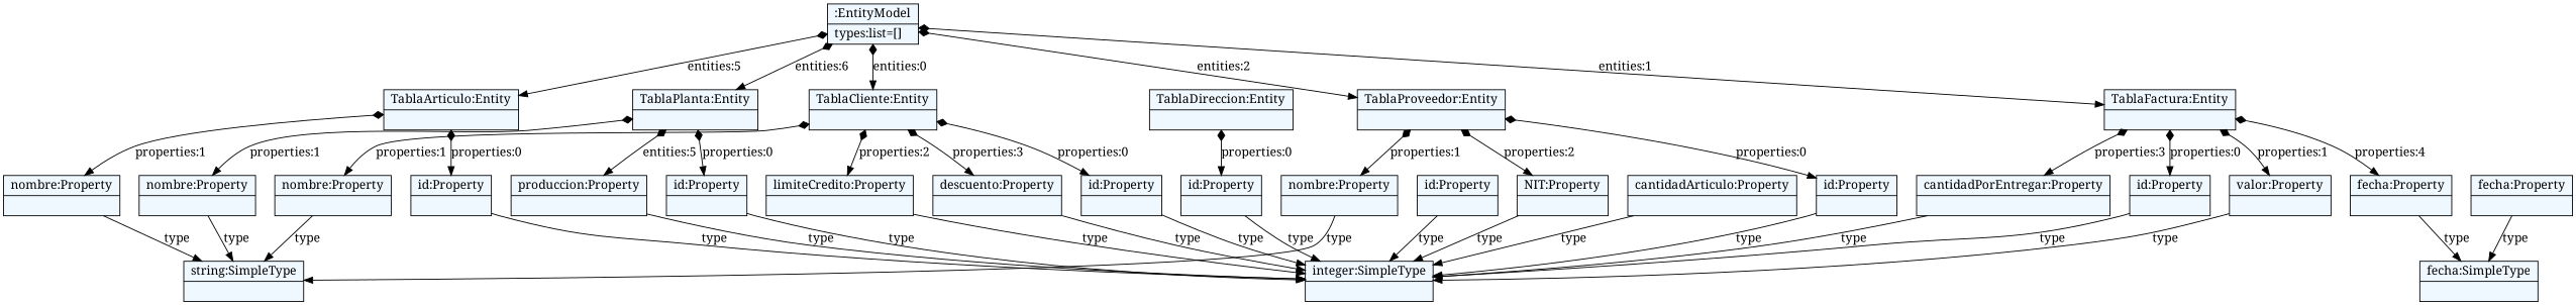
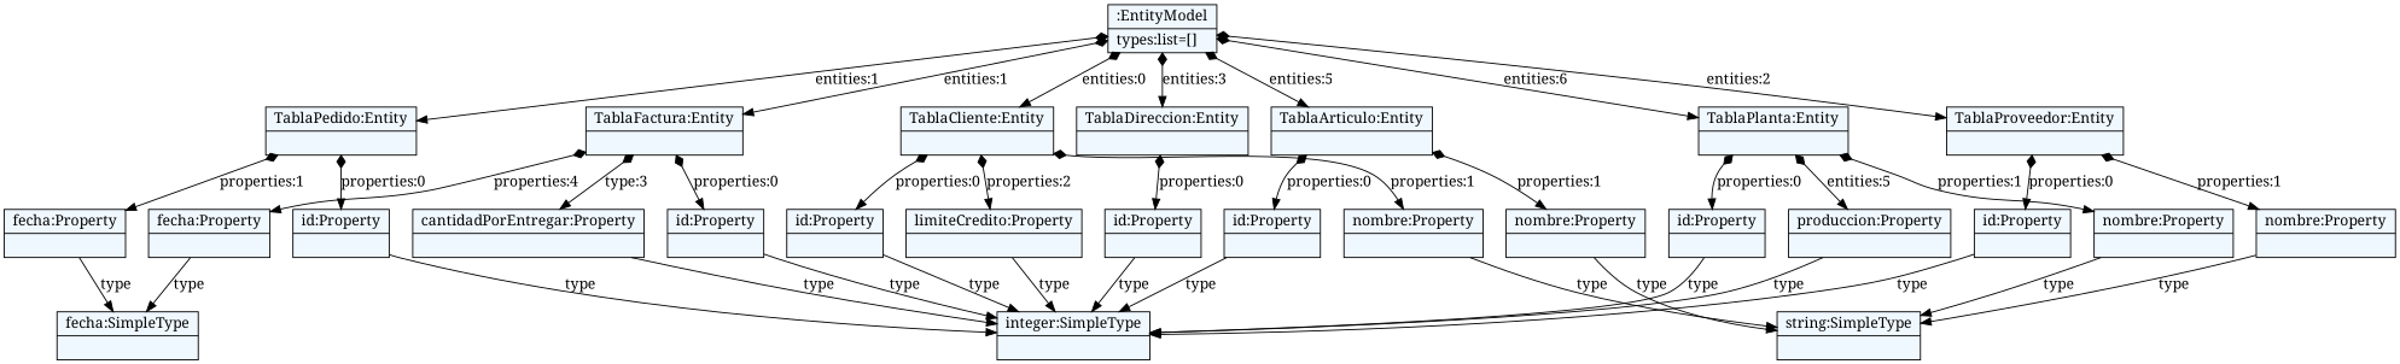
  digraph {
    fontname="Noto Serif"
    fontsize=8
    nodesep=0.3
    node [fillcolor=aliceblue fontname="Noto Serif" shape=record style=filled]
    edge [arrowtail=diamond dir=both fontname="Noto Serif"]
    n1 [label="{:EntityModel|types:list=[]\l}"]
    n2 [label="{TablaCliente:Entity|}"]
+   n3 [label="{TablaPedido:Entity|}"]
    n4 [label="{TablaProveedor:Entity|}"]
    n5 [label="{TablaDireccion:Entity|}"]
    n6 [label="{TablaFactura:Entity|}"]
    n7 [label="{TablaArticulo:Entity|}"]
    n8 [label="{TablaPlanta:Entity|}"]
    n9 [label="{id:Property|}"]
    n10 [label="{nombre:Property|}"]
    n11 [label="{limiteCredito:Property|}"]
-   n12 [label="{descuento:Property|}"]
    n13 [label="{id:Property|}"]
    n14 [label="{fecha:Property|}"]
    n15 [label="{id:Property|}"]
    n16 [label="{nombre:Property|}"]
-   n17 [label="{NIT:Property|}"]
    n18 [label="{id:Property|}"]
    n19 [label="{id:Property|}"]
-   n20 [label="{valor:Property|}"]
    n21 [label="{cantidadPorEntregar:Property|}"]
    n22 [label="{fecha:Property|}"]
    n23 [label="{id:Property|}"]
    n24 [label="{nombre:Property|}"]
    n25 [label="{id:Property|}"]
    n26 [label="{nombre:Property|}"]
    n27 [label="{produccion:Property|}"]
    n28 [label="{integer:SimpleType|}"]
    n29 [label="{string:SimpleType|}"]
    n30 [label="{fecha:SimpleType|}"]
-   n31 [label="{cantidadArticulo:Property|}"]
    n1 -> n2 [label="entities:0"]
+   n1 -> n3 [label="entities:1"]
    n1 -> n4 [label="entities:2"]
+   n1 -> n5 [label="entities:3"]
    n1 -> n6 [label="entities:1"]
    n1 -> n7 [label="entities:5"]
    n1 -> n8 [label="entities:6"]
    n2 -> n9 [label="properties:0"]
    n2 -> n10 [label="properties:1"]
    n2 -> n11 [label="properties:2"]
-   n2 -> n12 [label="properties:3"]
+   n3 -> n13 [label="properties:0"]
+   n3 -> n14 [label="properties:1"]
    n4 -> n15 [label="properties:0"]
    n4 -> n16 [label="properties:1"]
-   n4 -> n17 [label="properties:2"]
    n5 -> n18 [label="properties:0"]
    n6 -> n19 [label="properties:0"]
-   n6 -> n20 [label="properties:1"]
-   n6 -> n21 [label="properties:3"]
+   n6 -> n21 [label="type:3"]
    n6 -> n22 [label="properties:4"]
    n7 -> n23 [label="properties:0"]
    n7 -> n24 [label="properties:1"]
    n8 -> n25 [label="properties:0"]
    n8 -> n26 [label="properties:1"]
    n8 -> n27 [label="entities:5"]
    n9 -> n28 [arrowtail=empty dir=black label=type]
    n10 -> n29 [arrowtail=empty dir=black label=type]
    n11 -> n28 [arrowtail=empty dir=black label=type]
-   n12 -> n28 [arrowtail=empty dir=black label=type]
    n13 -> n28 [arrowtail=empty dir=black label=type]
    n14 -> n30 [arrowtail=empty dir=black label=type]
    n15 -> n28 [arrowtail=empty dir=black label=type]
    n16 -> n29 [arrowtail=empty dir=black label=type]
-   n17 -> n28 [arrowtail=empty dir=black label=type]
    n18 -> n28 [arrowtail=empty dir=black label=type]
    n19 -> n28 [arrowtail=empty dir=black label=type]
-   n20 -> n28 [arrowtail=empty dir=black label=type]
    n21 -> n28 [arrowtail=empty dir=black label=type]
    n22 -> n30 [arrowtail=empty dir=black label=type]
    n23 -> n28 [arrowtail=empty dir=black label=type]
    n24 -> n29 [arrowtail=empty dir=black label=type]
    n25 -> n28 [arrowtail=empty dir=black label=type]
    n26 -> n29 [arrowtail=empty dir=black label=type]
    n27 -> n28 [arrowtail=empty dir=black label=type]
-   n31 -> n28 [arrowtail=empty dir=black label=type]
  }
